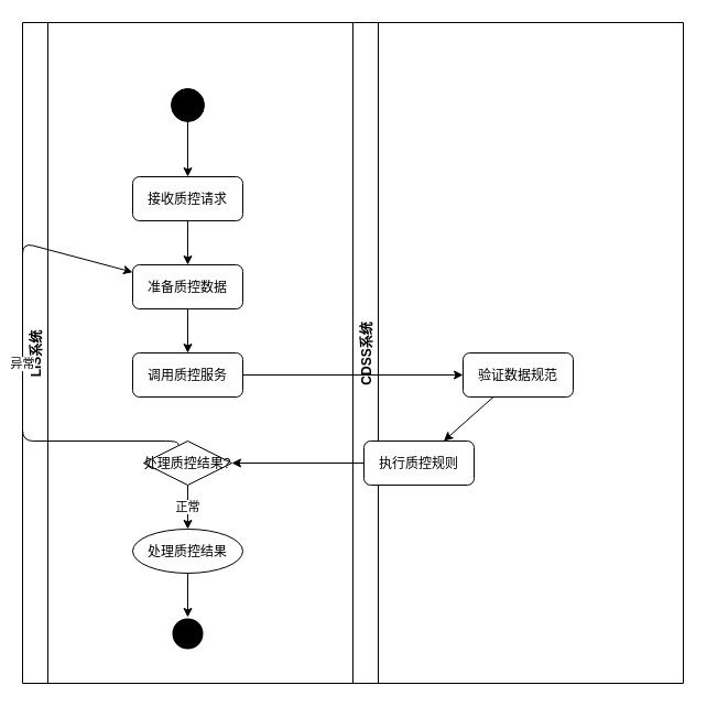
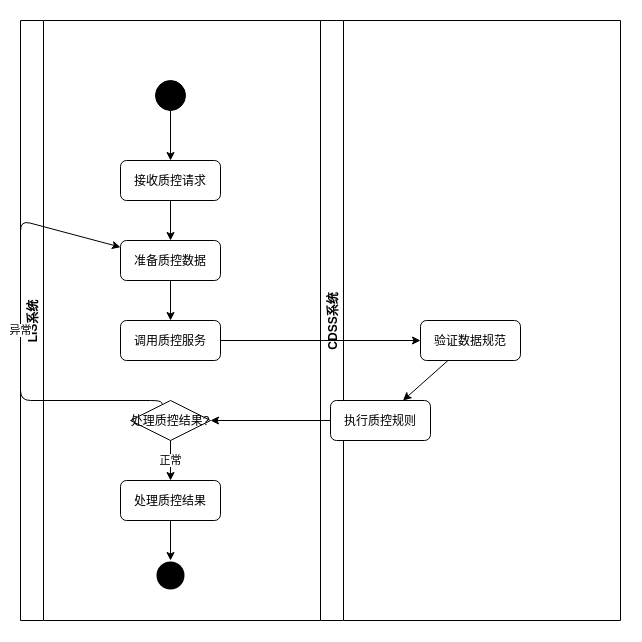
  <mxCell id="0" />
  <mxCell id="1" parent="0" />
  <mxCell id="2" value="LIS系统" style="swimlane;horizontal=0;" vertex="1" parent="1"><mxGeometry x="20" y="20" width="300" height="600" as="geometry" /></mxCell>
  <mxCell id="3" value="CDSS系统" style="swimlane;horizontal=0;" vertex="1" parent="1"><mxGeometry x="320" y="20" width="300" height="600" as="geometry" /></mxCell>
  <mxCell id="4" value="" style="ellipse;fillColor=#000000;" vertex="1" parent="2"><mxGeometry x="135" y="60" width="30" height="30" as="geometry" /></mxCell>
  <mxCell id="5" value="接收质控请求" style="rounded=1;" vertex="1" parent="2"><mxGeometry x="100" y="140" width="100" height="40" as="geometry" /></mxCell>
  <mxCell id="6" value="准备质控数据" style="rounded=1;" vertex="1" parent="2"><mxGeometry x="100" y="220" width="100" height="40" as="geometry" /></mxCell>
  <mxCell id="7" value="调用质控服务" style="rounded=1;" vertex="1" parent="2"><mxGeometry x="100" y="300" width="100" height="40" as="geometry" /></mxCell>
- <mxCell id="8" value="处理质控结果" style="ellipse;" vertex="1" parent="2"><mxGeometry x="100" y="460" width="100" height="40" as="geometry" /></mxCell>
+ <mxCell id="8" value="处理质控结果" style="rounded=1;" vertex="1" parent="2"><mxGeometry x="100" y="460" width="100" height="40" as="geometry" /></mxCell>
  <mxCell id="9" value="验证数据规范" style="rounded=1;" vertex="1" parent="3"><mxGeometry x="100" y="300" width="100" height="40" as="geometry" /></mxCell>
  <mxCell id="10" value="执行质控规则" style="rounded=1;" vertex="1" parent="3"><mxGeometry x="10" y="380" width="100" height="40" as="geometry" /></mxCell>
  <mxCell id="11" value="处理质控结果?" style="rhombus;" vertex="1" parent="2"><mxGeometry x="110" y="380" width="80" height="40" as="geometry" /></mxCell>
  <mxCell id="12" value="" style="ellipse;fillColor=#000000;strokeColor=#ffffff;strokeWidth=2;" vertex="1" parent="2"><mxGeometry x="135" y="540" width="30" height="30" as="geometry" /></mxCell>
  <mxCell id="13" value="" style="endArrow=classic;html=1;" edge="1" parent="1" source="4" target="5"><mxGeometry relative="1" as="geometry" /></mxCell>
  <mxCell id="14" value="" style="endArrow=classic;html=1;" edge="1" parent="1" source="5" target="6"><mxGeometry relative="1" as="geometry" /></mxCell>
  <mxCell id="15" value="" style="endArrow=classic;html=1;" edge="1" parent="1" source="6" target="7"><mxGeometry relative="1" as="geometry" /></mxCell>
  <mxCell id="16" value="" style="endArrow=classic;html=1;" edge="1" parent="1" source="7" target="9"><mxGeometry relative="1" as="geometry" /></mxCell>
  <mxCell id="17" value="" style="endArrow=classic;html=1;" edge="1" parent="1" source="9" target="10"><mxGeometry relative="1" as="geometry" /></mxCell>
  <mxCell id="18" value="" style="endArrow=classic;html=1;" edge="1" parent="1" source="10" target="11"><mxGeometry relative="1" as="geometry" /></mxCell>
  <mxCell id="19" value="正常" style="endArrow=classic;html=1;" edge="1" parent="1" source="11" target="8"><mxGeometry relative="1" as="geometry" /></mxCell>
  <mxCell id="20" value="异常" style="endArrow=classic;html=1;" edge="1" parent="1" source="11" target="6"><mxGeometry relative="1" as="geometry"><Array as="points"><mxPoint x="160" y="400" /><mxPoint x="20" y="400" /><mxPoint x="20" y="220" /></Array></mxGeometry></mxCell>
  <mxCell id="21" value="" style="endArrow=classic;html=1;" edge="1" parent="1" source="8" target="12"><mxGeometry relative="1" as="geometry" /></mxCell>
